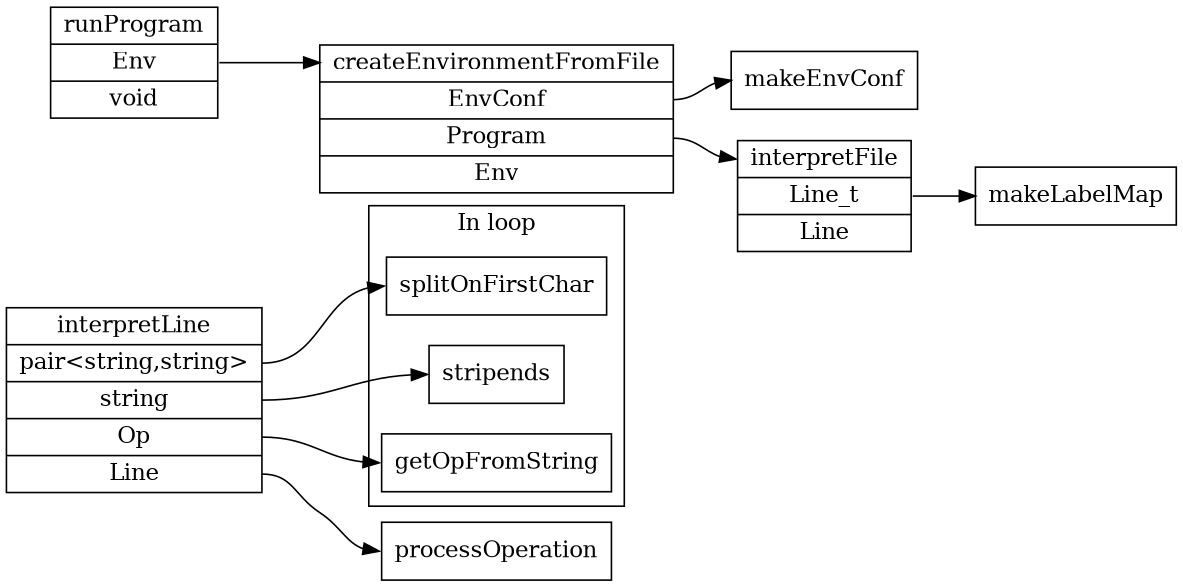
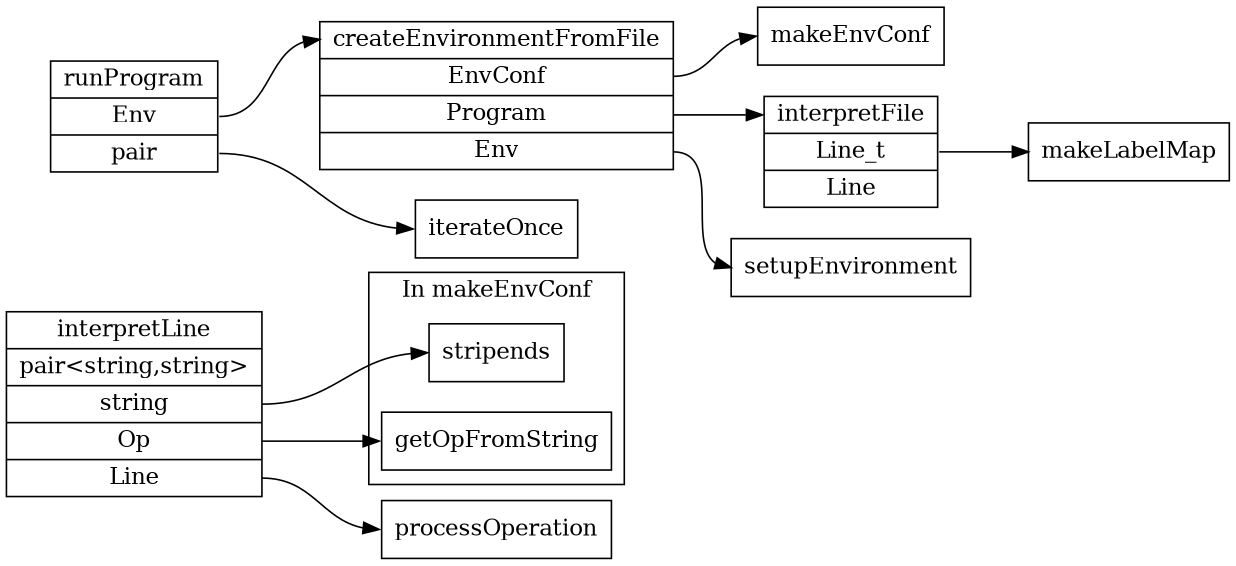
  digraph {
    rank=same
    rankdir=LR
    node [shape=record]
    edge [headport=w tailport=f1]
-   splitOnFirstChar
    stripends
    getOpFromString
-   n4 [label="runProgram\n|<f0>Env\n|<f1>void\n"]
+   n4 [label="runProgram\n|<f0>Env\n|<f1>pair\n"]
    n5 [label="<f0>createEnvironmentFromFile\n|<f1>EnvConf\n|<f2>Program\n|<f3>Env\n"]
+   n6 [label="<f0>iterateOnce\n"]
    n7 [label="<f0>makeEnvConf"]
    n8 [label="<f0>interpretFile\n|<f1>Line_t\n|<f2>Line"]
+   setupEnvironment
    makeLabelMap
    n11 [label="<f0>interpretLine\n|<f1>pair\<string,string\>\n|<f2>string\n|<f3>Op\n|<f4>Line"]
    processOperation
    subgraph cluster_1 {
-     label="In loop"
-     splitOnFirstChar
+     label="In makeEnvConf"
      stripends
      getOpFromString
    }
    n4 -> n5 [headport="f0:w" tailport=f0]
+   n4 -> n6 [headport="f0:w"]
    n5 -> n7 [headport="f0:w"]
    n5 -> n8 [headport="f0:w" tailport=f2]
+   n5 -> setupEnvironment [tailport=f3]
    n8 -> makeLabelMap [tailport="f1:e"]
-   n11 -> splitOnFirstChar
    n11 -> stripends [tailport=f2]
    n11 -> getOpFromString [tailport=f3]
    n11 -> processOperation [tailport=f4]
  }
